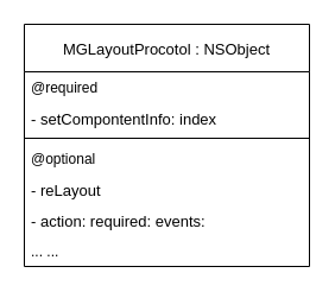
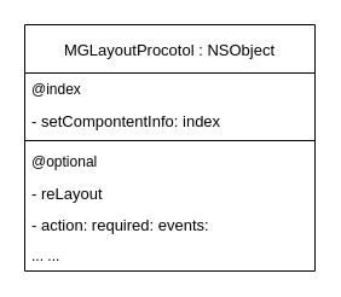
  <mxCell id="0" />
  <mxCell id="1" parent="0" />
  <mxCell id="2" value="MGLayoutProcotol : NSObject" style="swimlane;fontStyle=0;childLayout=stackLayout;horizontal=1;startSize=40;fillColor=none;horizontalStack=0;resizeParent=1;resizeParentMax=0;resizeLast=0;collapsible=1;marginBottom=0;fontSize=13;" vertex="1" parent="1"><mxGeometry x="20" y="20" width="240" height="204" as="geometry" /></mxCell>
- <mxCell id="3" value="@required" style="text;strokeColor=none;fillColor=none;align=left;verticalAlign=top;spacingLeft=4;spacingRight=4;overflow=hidden;rotatable=0;points=[[0,0.5],[1,0.5]];portConstraint=eastwest;" vertex="1" parent="2"><mxGeometry y="40" width="240" height="26" as="geometry" /></mxCell>
+ <mxCell id="3" value="@index" style="text;strokeColor=none;fillColor=none;align=left;verticalAlign=top;spacingLeft=4;spacingRight=4;overflow=hidden;rotatable=0;points=[[0,0.5],[1,0.5]];portConstraint=eastwest;" vertex="1" parent="2"><mxGeometry y="40" width="240" height="26" as="geometry" /></mxCell>
  <mxCell id="4" value="- setCompontentInfo: index" style="text;strokeColor=none;fillColor=none;align=left;verticalAlign=top;spacingLeft=4;spacingRight=4;overflow=hidden;rotatable=0;points=[[0,0.5],[1,0.5]];portConstraint=eastwest;fontSize=13;" vertex="1" parent="2"><mxGeometry y="66" width="240" height="26" as="geometry" /></mxCell>
  <mxCell id="5" value="" style="line;strokeWidth=1;fillColor=none;align=left;verticalAlign=middle;spacingTop=-1;spacingLeft=3;spacingRight=3;rotatable=0;labelPosition=right;points=[];portConstraint=eastwest;fontSize=13;" vertex="1" parent="2"><mxGeometry y="92" width="240" height="8" as="geometry" /></mxCell>
  <mxCell id="6" value="@optional" style="text;strokeColor=none;fillColor=none;align=left;verticalAlign=top;spacingLeft=4;spacingRight=4;overflow=hidden;rotatable=0;points=[[0,0.5],[1,0.5]];portConstraint=eastwest;" vertex="1" parent="2"><mxGeometry y="100" width="240" height="26" as="geometry" /></mxCell>
  <mxCell id="7" value="- reLayout" style="text;strokeColor=none;fillColor=none;align=left;verticalAlign=top;spacingLeft=4;spacingRight=4;overflow=hidden;rotatable=0;points=[[0,0.5],[1,0.5]];portConstraint=eastwest;fontSize=13;" vertex="1" parent="2"><mxGeometry y="126" width="240" height="26" as="geometry" /></mxCell>
  <mxCell id="8" value="- action: required: events:" style="text;strokeColor=none;fillColor=none;align=left;verticalAlign=top;spacingLeft=4;spacingRight=4;overflow=hidden;rotatable=0;points=[[0,0.5],[1,0.5]];portConstraint=eastwest;fontSize=13;" vertex="1" parent="2"><mxGeometry y="152" width="240" height="26" as="geometry" /></mxCell>
  <mxCell id="9" value="... ..." style="text;strokeColor=none;fillColor=none;align=left;verticalAlign=top;spacingLeft=4;spacingRight=4;overflow=hidden;rotatable=0;points=[[0,0.5],[1,0.5]];portConstraint=eastwest;" vertex="1" parent="2"><mxGeometry y="178" width="240" height="26" as="geometry" /></mxCell>
